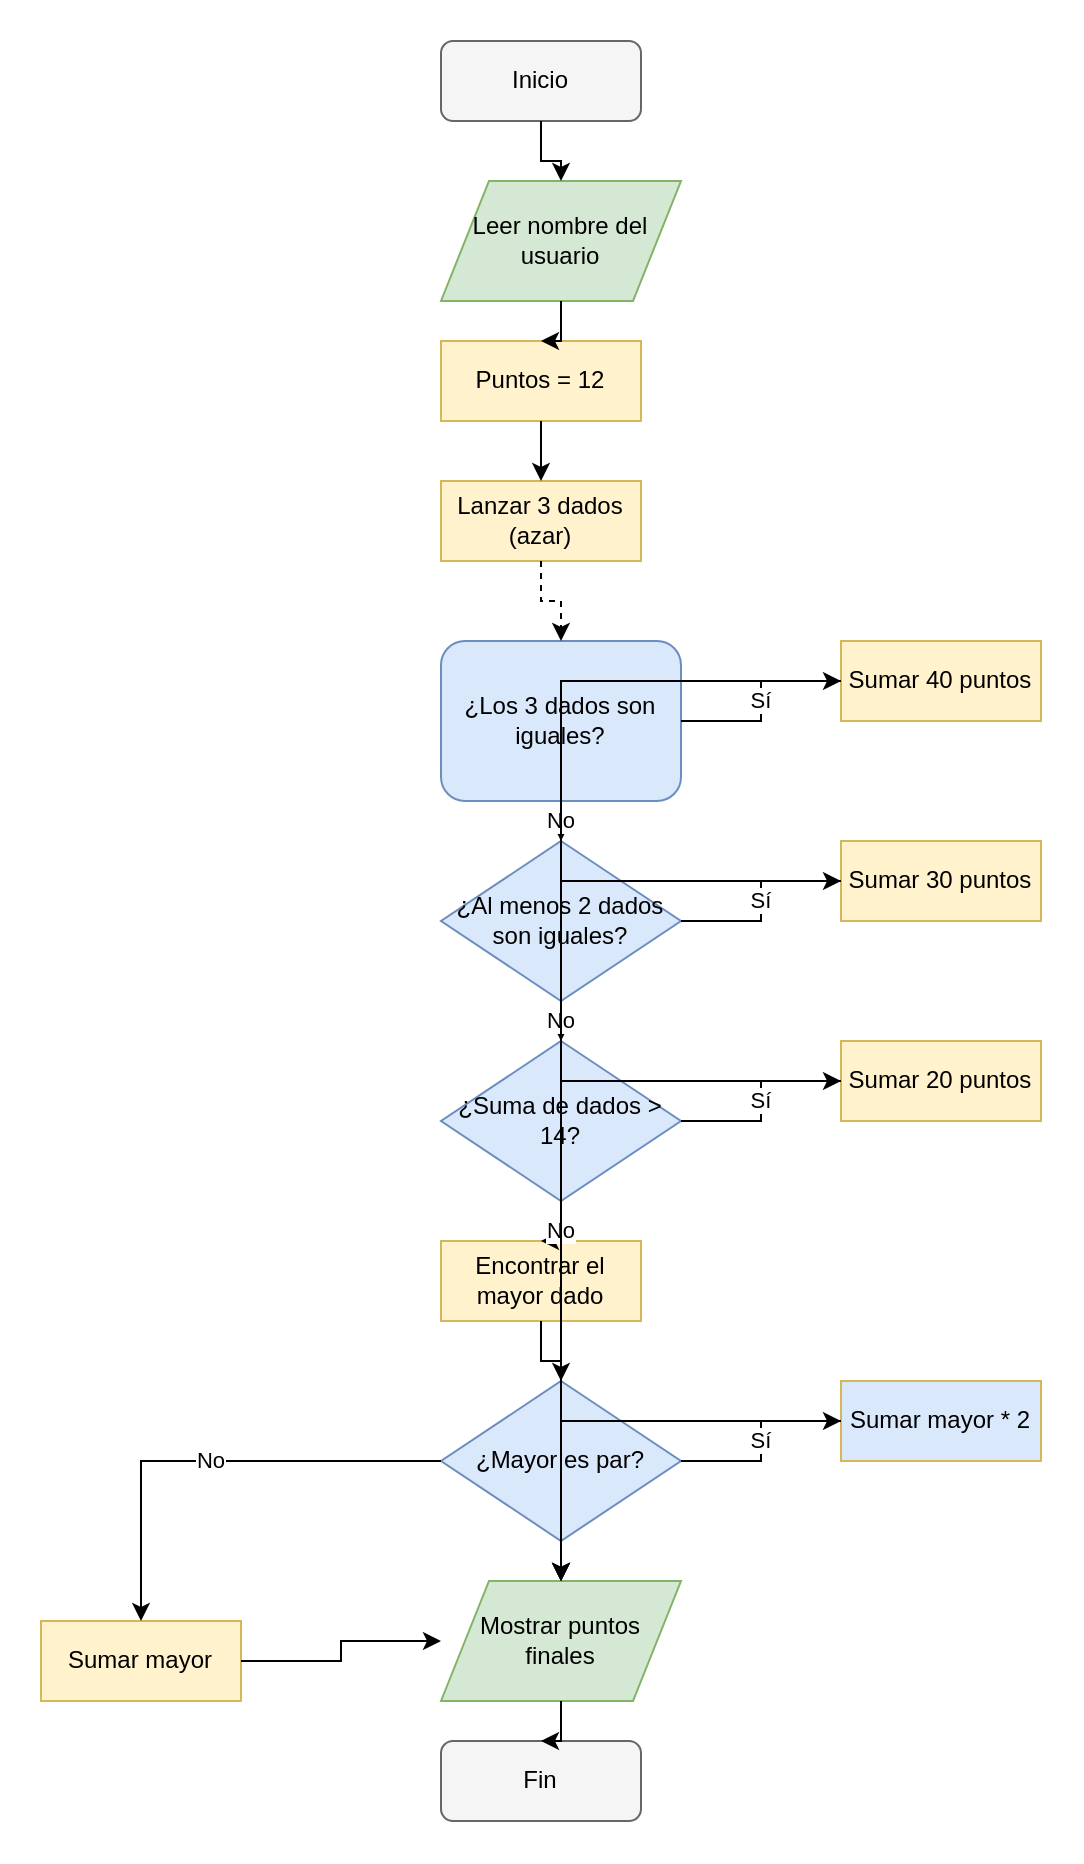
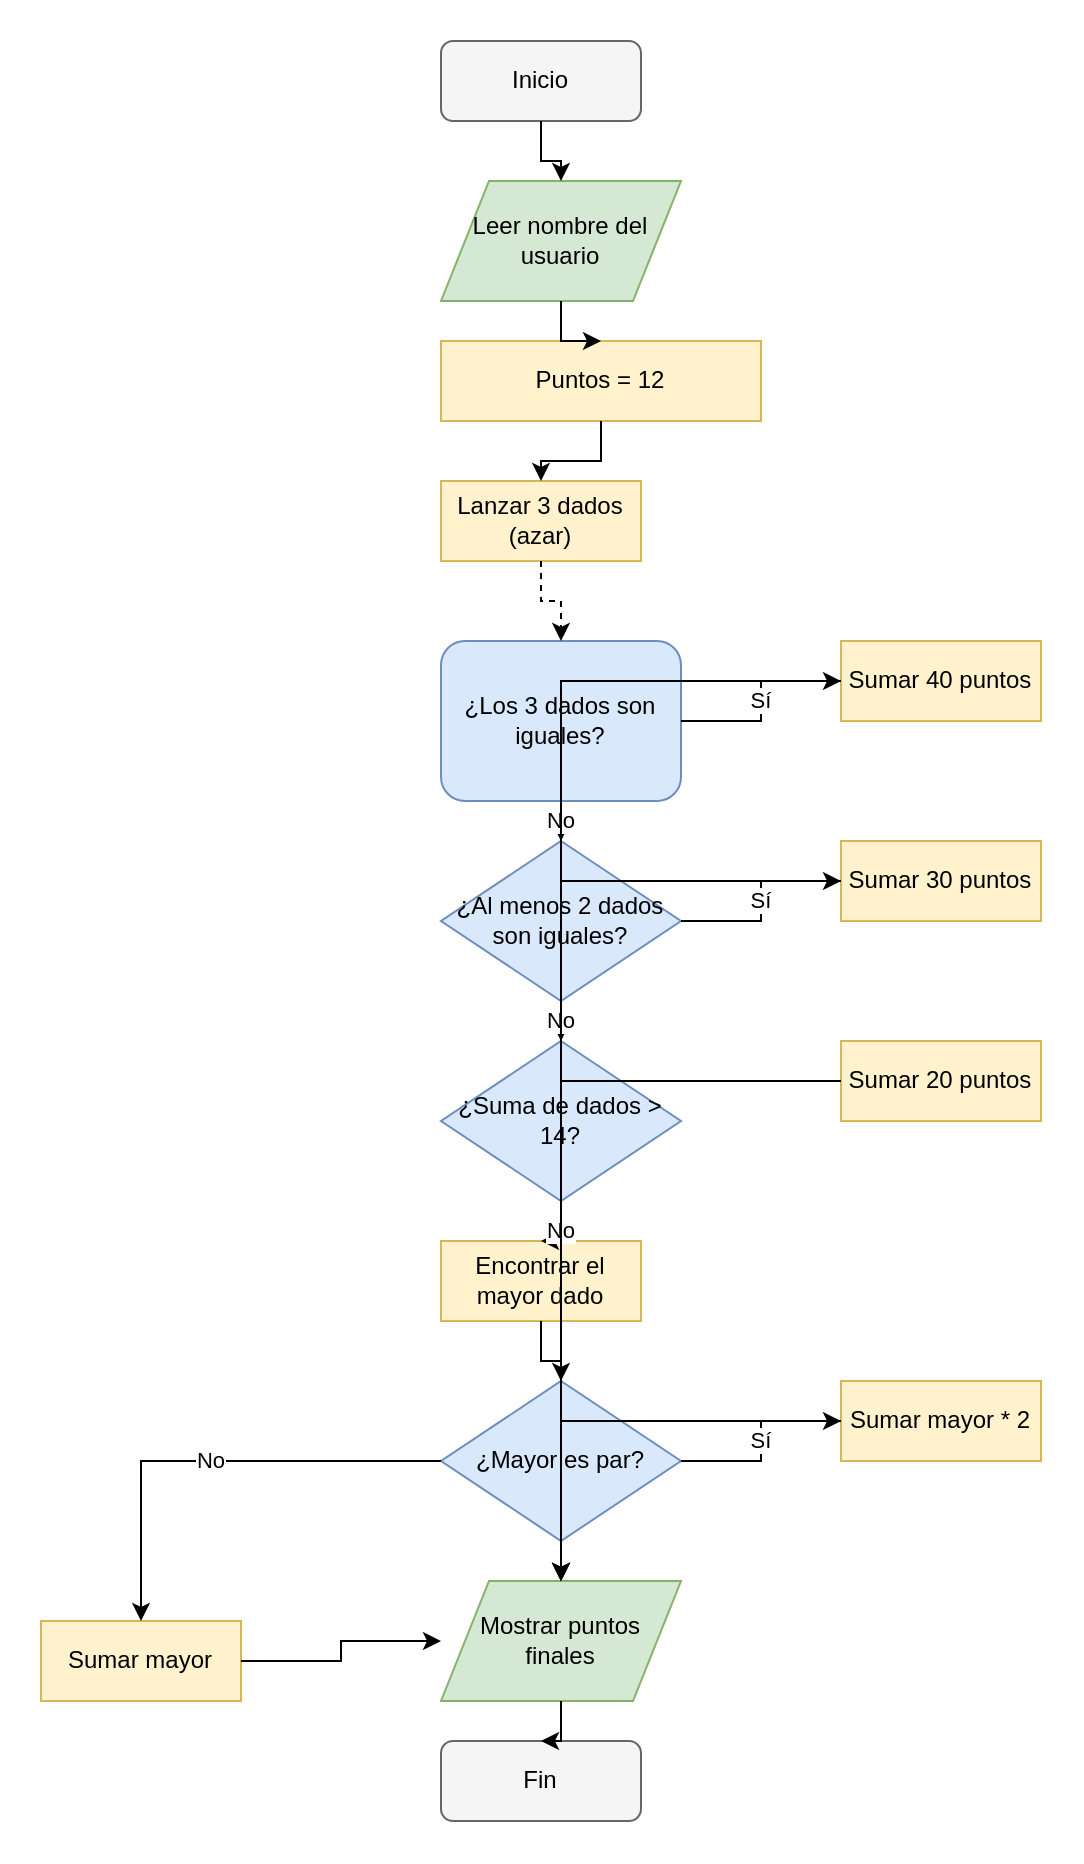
  <mxCell id="0" />
  <mxCell id="1" parent="0" />
  <mxCell id="2" value="Inicio" style="rounded=1;whiteSpace=wrap;html=1;fillColor=#f5f5f5;strokeColor=#666666;" vertex="1" parent="1"><mxGeometry x="220" y="20" width="100" height="40" as="geometry" /></mxCell>
  <mxCell id="3" value="Leer nombre del usuario" style="shape=parallelogram;whiteSpace=wrap;html=1;fillColor=#d5e8d4;strokeColor=#82b366;" vertex="1" parent="1"><mxGeometry x="220" y="90" width="120" height="60" as="geometry" /></mxCell>
  <mxCell id="4" style="edgeStyle=orthogonalEdgeStyle;rounded=0;html=1;jettySize=auto;orthogonalLoop=1;" edge="1" parent="1" source="2" target="3"><mxGeometry relative="1" as="geometry" /></mxCell>
- <mxCell id="5" value="Puntos = 12" style="whiteSpace=wrap;html=1;fillColor=#fff2cc;strokeColor=#d6b656;" vertex="1" parent="1"><mxGeometry x="220" y="170" width="100" height="40" as="geometry" /></mxCell>
+ <mxCell id="5" value="Puntos = 12" style="whiteSpace=wrap;html=1;fillColor=#fff2cc;strokeColor=#d6b656;" vertex="1" parent="1"><mxGeometry x="220" y="170" width="160" height="40" as="geometry" /></mxCell>
  <mxCell id="6" style="edgeStyle=orthogonalEdgeStyle;rounded=0;html=1;jettySize=auto;orthogonalLoop=1;" edge="1" parent="1" source="3" target="5"><mxGeometry relative="1" as="geometry" /></mxCell>
  <mxCell id="7" value="Lanzar 3 dados (azar)" style="whiteSpace=wrap;html=1;fillColor=#fff2cc;strokeColor=#d6b656;" vertex="1" parent="1"><mxGeometry x="220" y="240" width="100" height="40" as="geometry" /></mxCell>
  <mxCell id="8" style="edgeStyle=orthogonalEdgeStyle;rounded=0;html=1;jettySize=auto;orthogonalLoop=1;" edge="1" parent="1" source="5" target="7"><mxGeometry relative="1" as="geometry" /></mxCell>
  <mxCell id="9" value="¿Los 3 dados son iguales?" style="whiteSpace=wrap;html=1;fillColor=#dae8fc;strokeColor=#6c8ebf;rounded=1;" vertex="1" parent="1"><mxGeometry x="220" y="320" width="120" height="80" as="geometry" /></mxCell>
  <mxCell id="10" style="edgeStyle=orthogonalEdgeStyle;rounded=0;html=1;jettySize=auto;orthogonalLoop=1;dashed=1;" edge="1" parent="1" source="7" target="9"><mxGeometry relative="1" as="geometry" /></mxCell>
  <mxCell id="11" value="Sumar 40 puntos" style="whiteSpace=wrap;html=1;fillColor=#fff2cc;strokeColor=#d6b656;" vertex="1" parent="1"><mxGeometry x="420" y="320" width="100" height="40" as="geometry" /></mxCell>
  <mxCell id="12" value="Sí" style="edgeStyle=orthogonalEdgeStyle;rounded=0;html=1;jettySize=auto;orthogonalLoop=1;" edge="1" parent="1" source="9" target="11"><mxGeometry relative="1" as="geometry" /></mxCell>
  <mxCell id="13" value="¿Al menos 2 dados son iguales?" style="rhombus;whiteSpace=wrap;html=1;fillColor=#dae8fc;strokeColor=#6c8ebf;" vertex="1" parent="1"><mxGeometry x="220" y="420" width="120" height="80" as="geometry" /></mxCell>
  <mxCell id="14" value="No" style="edgeStyle=orthogonalEdgeStyle;rounded=0;html=1;jettySize=auto;orthogonalLoop=1;" edge="1" parent="1" source="9" target="13"><mxGeometry relative="1" as="geometry" /></mxCell>
  <mxCell id="15" value="Sumar 30 puntos" style="whiteSpace=wrap;html=1;fillColor=#fff2cc;strokeColor=#d6b656;" vertex="1" parent="1"><mxGeometry x="420" y="420" width="100" height="40" as="geometry" /></mxCell>
  <mxCell id="16" value="Sí" style="edgeStyle=orthogonalEdgeStyle;rounded=0;html=1;jettySize=auto;orthogonalLoop=1;" edge="1" parent="1" source="13" target="15"><mxGeometry relative="1" as="geometry" /></mxCell>
  <mxCell id="17" value="¿Suma de dados &gt; 14?" style="rhombus;whiteSpace=wrap;html=1;fillColor=#dae8fc;strokeColor=#6c8ebf;" vertex="1" parent="1"><mxGeometry x="220" y="520" width="120" height="80" as="geometry" /></mxCell>
  <mxCell id="18" value="No" style="edgeStyle=orthogonalEdgeStyle;rounded=0;html=1;jettySize=auto;orthogonalLoop=1;" edge="1" parent="1" source="13" target="17"><mxGeometry relative="1" as="geometry" /></mxCell>
  <mxCell id="19" value="Sumar 20 puntos" style="whiteSpace=wrap;html=1;fillColor=#fff2cc;strokeColor=#d6b656;" vertex="1" parent="1"><mxGeometry x="420" y="520" width="100" height="40" as="geometry" /></mxCell>
- <mxCell id="20" value="Sí" style="edgeStyle=orthogonalEdgeStyle;rounded=0;html=1;jettySize=auto;orthogonalLoop=1;" edge="1" parent="1" source="17" target="19"><mxGeometry relative="1" as="geometry" /></mxCell>
  <mxCell id="21" value="Encontrar el mayor dado" style="whiteSpace=wrap;html=1;fillColor=#fff2cc;strokeColor=#d6b656;" vertex="1" parent="1"><mxGeometry x="220" y="620" width="100" height="40" as="geometry" /></mxCell>
  <mxCell id="22" value="No" style="edgeStyle=orthogonalEdgeStyle;rounded=0;html=1;jettySize=auto;orthogonalLoop=1;" edge="1" parent="1" source="17" target="21"><mxGeometry relative="1" as="geometry" /></mxCell>
  <mxCell id="23" value="¿Mayor es par?" style="rhombus;whiteSpace=wrap;html=1;fillColor=#dae8fc;strokeColor=#6c8ebf;" vertex="1" parent="1"><mxGeometry x="220" y="690" width="120" height="80" as="geometry" /></mxCell>
  <mxCell id="24" style="edgeStyle=orthogonalEdgeStyle;rounded=0;html=1;jettySize=auto;orthogonalLoop=1;" edge="1" parent="1" source="21" target="23"><mxGeometry relative="1" as="geometry" /></mxCell>
- <mxCell id="25" value="Sumar mayor * 2" style="whiteSpace=wrap;html=1;fillColor=#dae8fc;strokeColor=#d6b656;" vertex="1" parent="1"><mxGeometry x="420" y="690" width="100" height="40" as="geometry" /></mxCell>
+ <mxCell id="25" value="Sumar mayor * 2" style="whiteSpace=wrap;html=1;fillColor=#fff2cc;strokeColor=#d6b656;" vertex="1" parent="1"><mxGeometry x="420" y="690" width="100" height="40" as="geometry" /></mxCell>
  <mxCell id="26" value="Sí" style="edgeStyle=orthogonalEdgeStyle;rounded=0;html=1;jettySize=auto;orthogonalLoop=1;" edge="1" parent="1" source="23" target="25"><mxGeometry relative="1" as="geometry" /></mxCell>
  <mxCell id="27" value="Sumar mayor" style="whiteSpace=wrap;html=1;fillColor=#fff2cc;strokeColor=#d6b656;" vertex="1" parent="1"><mxGeometry x="20" y="810" width="100" height="40" as="geometry" /></mxCell>
  <mxCell id="28" value="No" style="edgeStyle=orthogonalEdgeStyle;rounded=0;html=1;jettySize=auto;orthogonalLoop=1;" edge="1" parent="1" source="23" target="27"><mxGeometry relative="1" as="geometry" /></mxCell>
  <mxCell id="29" value="Mostrar puntos finales" style="shape=parallelogram;whiteSpace=wrap;html=1;fillColor=#d5e8d4;strokeColor=#82b366;" vertex="1" parent="1"><mxGeometry x="220" y="790" width="120" height="60" as="geometry" /></mxCell>
  <mxCell id="30" style="edgeStyle=orthogonalEdgeStyle;rounded=0;html=1;jettySize=auto;orthogonalLoop=1;" edge="1" parent="1" source="11" target="29"><mxGeometry relative="1" as="geometry"><mxPoint x="270" y="770" as="targetPoint" /></mxGeometry></mxCell>
  <mxCell id="31" style="edgeStyle=orthogonalEdgeStyle;rounded=0;html=1;jettySize=auto;orthogonalLoop=1;" edge="1" parent="1" source="15" target="29"><mxGeometry relative="1" as="geometry"><mxPoint x="270" y="770" as="targetPoint" /></mxGeometry></mxCell>
  <mxCell id="32" style="edgeStyle=orthogonalEdgeStyle;rounded=0;html=1;jettySize=auto;orthogonalLoop=1;" edge="1" parent="1" source="19" target="29"><mxGeometry relative="1" as="geometry"><mxPoint x="270" y="770" as="targetPoint" /></mxGeometry></mxCell>
  <mxCell id="33" style="edgeStyle=orthogonalEdgeStyle;rounded=0;html=1;jettySize=auto;orthogonalLoop=1;" edge="1" parent="1" source="25" target="29"><mxGeometry relative="1" as="geometry"><mxPoint x="270" y="770" as="targetPoint" /></mxGeometry></mxCell>
  <mxCell id="34" style="edgeStyle=orthogonalEdgeStyle;rounded=0;html=1;jettySize=auto;orthogonalLoop=1;" edge="1" parent="1" source="27" target="29"><mxGeometry relative="1" as="geometry"><mxPoint x="270" y="770" as="targetPoint" /></mxGeometry></mxCell>
  <mxCell id="35" value="Fin" style="rounded=1;whiteSpace=wrap;html=1;fillColor=#f5f5f5;strokeColor=#666666;" vertex="1" parent="1"><mxGeometry x="220" y="870" width="100" height="40" as="geometry" /></mxCell>
  <mxCell id="36" style="edgeStyle=orthogonalEdgeStyle;rounded=0;html=1;jettySize=auto;orthogonalLoop=1;" edge="1" parent="1" source="29" target="35"><mxGeometry relative="1" as="geometry" /></mxCell>
